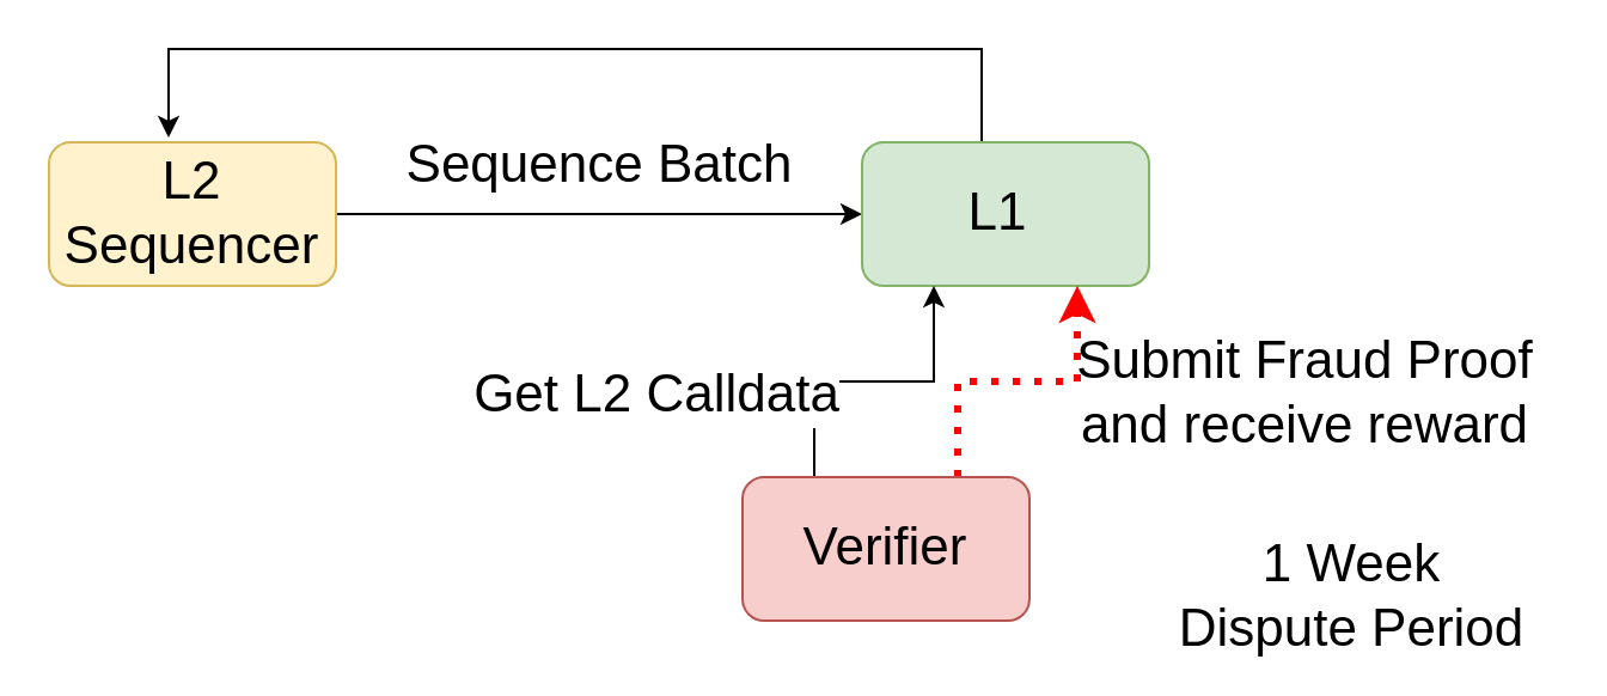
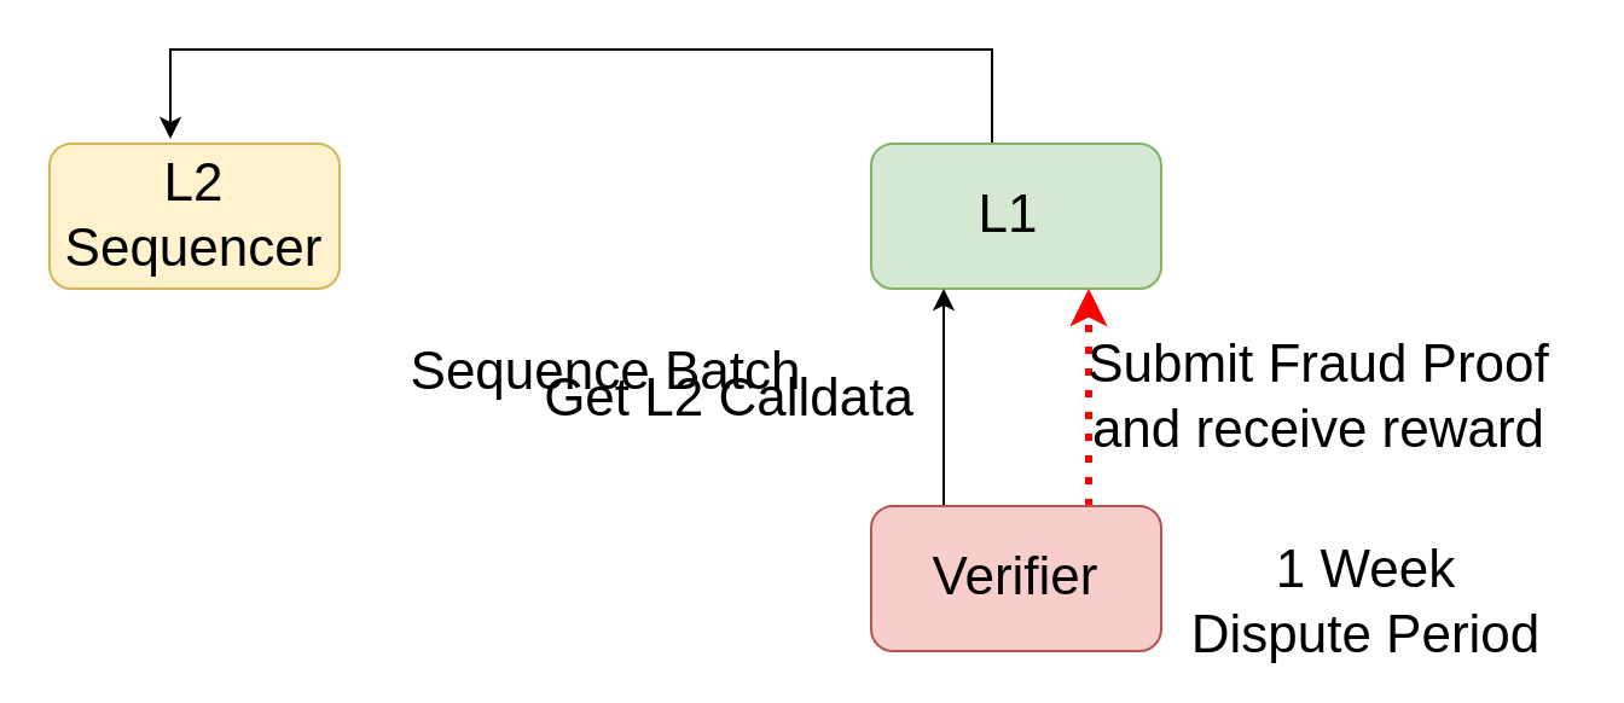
  <mxCell id="0" />
  <mxCell id="1" parent="0" />
- <mxCell id="2" style="edgeStyle=orthogonalEdgeStyle;rounded=0;orthogonalLoop=1;jettySize=auto;html=1;exitX=1;exitY=0.5;exitDx=0;exitDy=0;" edge="1" parent="1" source="3" target="5"><mxGeometry relative="1" as="geometry"><mxPoint x="270" y="89" as="targetPoint" /></mxGeometry></mxCell>
  <mxCell id="3" value="L2 Sequencer" style="rounded=1;whiteSpace=wrap;html=1;fillColor=#fff2cc;strokeColor=#d6b656;fontSize=22;" vertex="1" parent="1"><mxGeometry x="20" y="59" width="120" height="60" as="geometry" /></mxCell>
  <mxCell id="4" style="edgeStyle=orthogonalEdgeStyle;rounded=0;orthogonalLoop=1;jettySize=auto;html=1;exitX=0.5;exitY=0;exitDx=0;exitDy=0;" edge="1" parent="1" source="5"><mxGeometry relative="1" as="geometry"><mxPoint x="70" y="57" as="targetPoint" /><mxPoint x="320" y="44" as="sourcePoint" /><Array as="points"><mxPoint x="410" y="59" /><mxPoint x="410" y="20" /><mxPoint x="70" y="20" /></Array></mxGeometry></mxCell>
  <mxCell id="5" value="L1&amp;nbsp;" style="rounded=1;whiteSpace=wrap;html=1;fillColor=#d5e8d4;strokeColor=#82b366;fontSize=22;" vertex="1" parent="1"><mxGeometry x="360" y="59" width="120" height="60" as="geometry" /></mxCell>
  <mxCell id="6" style="edgeStyle=orthogonalEdgeStyle;rounded=0;orthogonalLoop=1;jettySize=auto;html=1;exitX=0.25;exitY=0;exitDx=0;exitDy=0;entryX=0.25;entryY=1;entryDx=0;entryDy=0;" edge="1" parent="1" source="9" target="5"><mxGeometry relative="1" as="geometry" /></mxCell>
  <mxCell id="7" value="Get L2 Calldata" style="edgeLabel;html=1;align=center;verticalAlign=middle;resizable=0;points=[];fontSize=22;" vertex="1" connectable="0" parent="6"><mxGeometry x="0.029" y="-4" relative="1" as="geometry"><mxPoint x="-94" y="1" as="offset" /></mxGeometry></mxCell>
  <mxCell id="8" style="edgeStyle=orthogonalEdgeStyle;rounded=0;orthogonalLoop=1;jettySize=auto;html=1;exitX=0.75;exitY=0;exitDx=0;exitDy=0;entryX=0.75;entryY=1;entryDx=0;entryDy=0;strokeColor=#FF0000;dashed=1;dashPattern=1 2;strokeWidth=3;" edge="1" parent="1" source="9" target="5"><mxGeometry relative="1" as="geometry" /></mxCell>
- <mxCell id="9" value="Verifier" style="rounded=1;whiteSpace=wrap;html=1;fillColor=#f8cecc;strokeColor=#b85450;fontSize=22;" vertex="1" parent="1"><mxGeometry x="310" y="199" width="120" height="60" as="geometry" /></mxCell>
- <mxCell id="10" value="Sequence Batch" style="text;html=1;align=center;verticalAlign=middle;resizable=0;points=[];autosize=1;strokeColor=none;fillColor=none;fontSize=22;" vertex="1" parent="1"><mxGeometry x="160" y="49" width="180" height="40" as="geometry" /></mxCell>
+ <mxCell id="9" value="Verifier" style="rounded=1;whiteSpace=wrap;html=1;fillColor=#f8cecc;strokeColor=#b85450;fontSize=22;" vertex="1" parent="1"><mxGeometry x="360" y="209" width="120" height="60" as="geometry" /></mxCell>
+ <mxCell id="10" value="Sequence Batch" style="text;html=1;align=center;verticalAlign=middle;resizable=0;points=[];autosize=1;strokeColor=none;fillColor=none;fontSize=22;" vertex="1" parent="1"><mxGeometry x="160" y="134" width="180" height="40" as="geometry" /></mxCell>
  <mxCell id="11" value="Submit Fraud Proof &lt;br&gt;and receive reward" style="text;html=1;align=center;verticalAlign=middle;resizable=0;points=[];autosize=1;strokeColor=none;fillColor=none;fontSize=22;" vertex="1" parent="1"><mxGeometry x="440" y="129" width="210" height="70" as="geometry" /></mxCell>
  <mxCell id="12" value="1 Week Dispute Period" style="text;html=1;strokeColor=none;fillColor=none;align=center;verticalAlign=middle;whiteSpace=wrap;rounded=0;fontSize=22;" vertex="1" parent="1"><mxGeometry x="490" y="234" width="150" height="30" as="geometry" /></mxCell>
